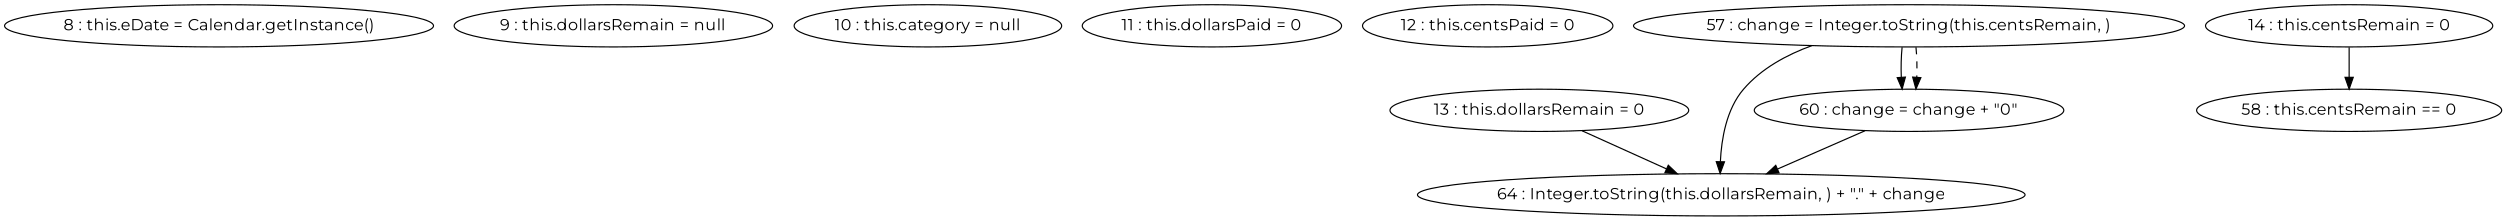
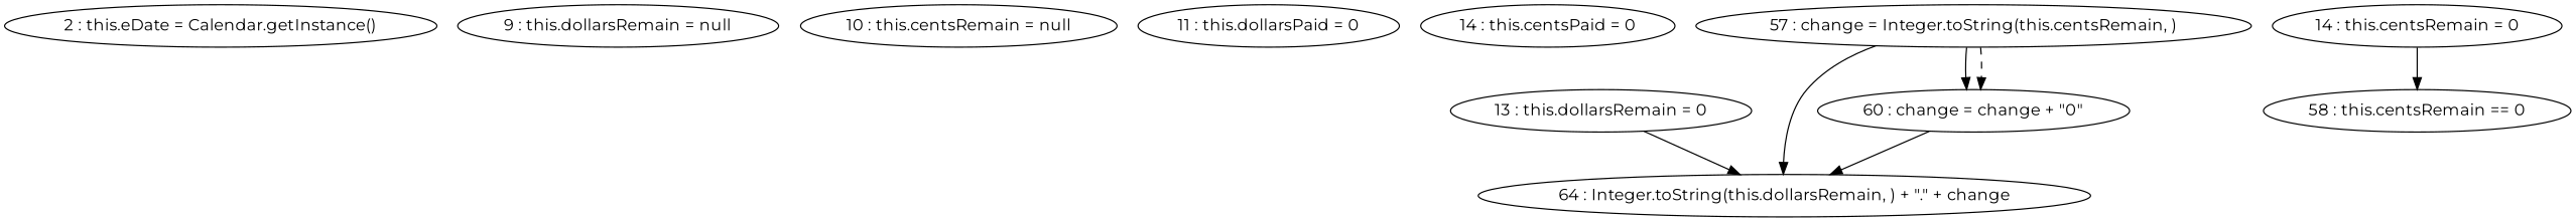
  digraph {
    fontname=Montserrat
    node [fontname=Montserrat]
    edge [fontname=Montserrat]
-   "8 : this.eDate = Calendar.getInstance()"
+   "8 : this.eDate = Calendar.getInstance()" [label="2 : this.eDate = Calendar.getInstance()"]
    n2 [label="9 : this.dollarsRemain = null"]
-   "10 : this.category = null"
+   "10 : this.category = null" [label="10 : this.centsRemain = null"]
    "11 : this.dollarsPaid = 0"
-   "12 : this.centsPaid = 0"
+   "12 : this.centsPaid = 0" [label="14 : this.centsPaid = 0"]
    "13 : this.dollarsRemain = 0"
    "64 : Integer.toString(this.dollarsRemain, ) + \".\" + change"
    "14 : this.centsRemain = 0"
    "58 : this.centsRemain == 0"
    "57 : change = Integer.toString(this.centsRemain, )"
    "60 : change = change + \"0\""
    "13 : this.dollarsRemain = 0" -> "64 : Integer.toString(this.dollarsRemain, ) + \".\" + change"
    "14 : this.centsRemain = 0" -> "58 : this.centsRemain == 0"
    "57 : change = Integer.toString(this.centsRemain, )" -> "64 : Integer.toString(this.dollarsRemain, ) + \".\" + change"
    "57 : change = Integer.toString(this.centsRemain, )" -> "60 : change = change + \"0\""
    "57 : change = Integer.toString(this.centsRemain, )" -> "60 : change = change + \"0\"" [style=dashed]
    "60 : change = change + \"0\"" -> "64 : Integer.toString(this.dollarsRemain, ) + \".\" + change"
  }
